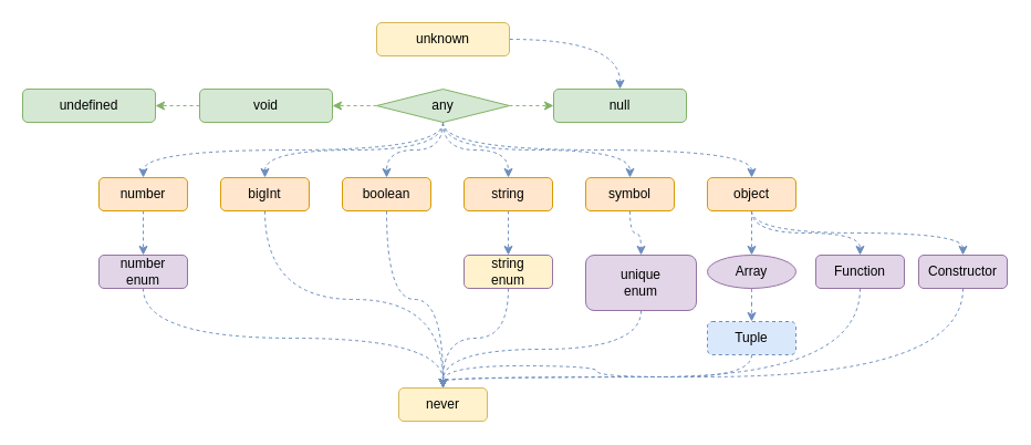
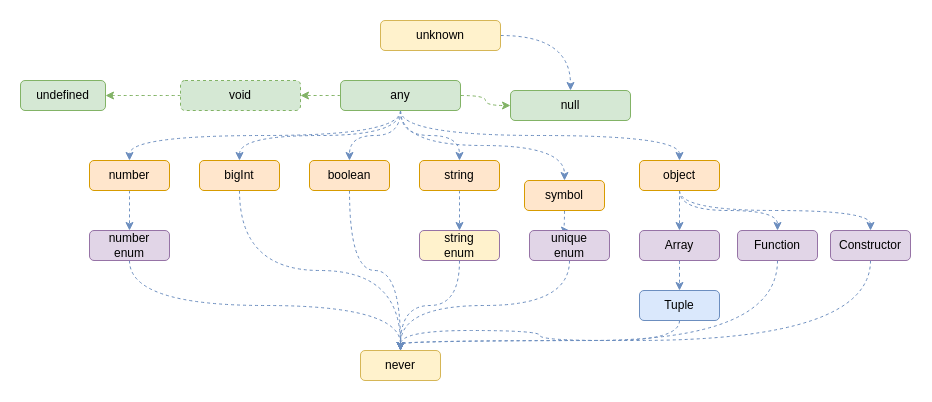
  <mxCell id="0" />
  <mxCell id="1" parent="0" />
  <mxCell id="2" style="edgeStyle=orthogonalEdgeStyle;rounded=0;orthogonalLoop=1;jettySize=auto;html=1;curved=1;dashed=1;fillColor=#dae8fc;strokeColor=#6c8ebf;" parent="1" source="3" target="13" edge="1"><mxGeometry relative="1" as="geometry" /></mxCell>
- <mxCell id="3" value="unknown" style="rounded=1;whiteSpace=wrap;html=1;fillColor=#fff2cc;strokeColor=#d6b656;" parent="1" vertex="1"><mxGeometry x="340" y="20" width="120" height="30" as="geometry" /></mxCell>
+ <mxCell id="3" value="unknown" style="rounded=1;whiteSpace=wrap;html=1;fillColor=#fff2cc;strokeColor=#d6b656;" parent="1" vertex="1"><mxGeometry x="380" y="20" width="120" height="30" as="geometry" /></mxCell>
  <mxCell id="4" style="edgeStyle=orthogonalEdgeStyle;shape=connector;curved=1;rounded=0;orthogonalLoop=1;jettySize=auto;html=1;entryX=0;entryY=0.5;entryDx=0;entryDy=0;dashed=1;labelBackgroundColor=default;strokeColor=#82b366;align=center;verticalAlign=middle;fontFamily=Helvetica;fontSize=11;fontColor=default;endArrow=classic;fillColor=#d5e8d4;" parent="1" source="12" target="13" edge="1"><mxGeometry relative="1" as="geometry" /></mxCell>
  <mxCell id="5" style="edgeStyle=orthogonalEdgeStyle;shape=connector;curved=1;rounded=0;orthogonalLoop=1;jettySize=auto;html=1;entryX=1;entryY=0.5;entryDx=0;entryDy=0;dashed=1;labelBackgroundColor=default;strokeColor=#82b366;align=center;verticalAlign=middle;fontFamily=Helvetica;fontSize=11;fontColor=default;endArrow=classic;fillColor=#d5e8d4;" parent="1" source="12" target="15" edge="1"><mxGeometry relative="1" as="geometry" /></mxCell>
  <mxCell id="6" style="edgeStyle=orthogonalEdgeStyle;shape=connector;curved=1;rounded=0;orthogonalLoop=1;jettySize=auto;html=1;entryX=0.5;entryY=0;entryDx=0;entryDy=0;dashed=1;labelBackgroundColor=default;strokeColor=#6c8ebf;align=center;verticalAlign=middle;fontFamily=Helvetica;fontSize=11;fontColor=default;endArrow=classic;fillColor=#dae8fc;" parent="1" source="12" target="18" edge="1"><mxGeometry relative="1" as="geometry" /></mxCell>
  <mxCell id="7" style="edgeStyle=orthogonalEdgeStyle;shape=connector;curved=1;rounded=0;orthogonalLoop=1;jettySize=auto;html=1;entryX=0.5;entryY=0;entryDx=0;entryDy=0;dashed=1;labelBackgroundColor=default;strokeColor=#6c8ebf;align=center;verticalAlign=middle;fontFamily=Helvetica;fontSize=11;fontColor=default;endArrow=classic;fillColor=#dae8fc;exitX=0.5;exitY=1;exitDx=0;exitDy=0;" parent="1" source="12" target="20" edge="1"><mxGeometry relative="1" as="geometry" /></mxCell>
  <mxCell id="8" style="edgeStyle=orthogonalEdgeStyle;shape=connector;curved=1;rounded=0;orthogonalLoop=1;jettySize=auto;html=1;entryX=0.5;entryY=0;entryDx=0;entryDy=0;dashed=1;labelBackgroundColor=default;strokeColor=#6c8ebf;align=center;verticalAlign=middle;fontFamily=Helvetica;fontSize=11;fontColor=default;endArrow=classic;fillColor=#dae8fc;exitX=0.5;exitY=1;exitDx=0;exitDy=0;" parent="1" source="12" target="30" edge="1"><mxGeometry relative="1" as="geometry" /></mxCell>
  <mxCell id="9" style="edgeStyle=orthogonalEdgeStyle;shape=connector;curved=1;rounded=0;orthogonalLoop=1;jettySize=auto;html=1;entryX=0.5;entryY=0;entryDx=0;entryDy=0;dashed=1;labelBackgroundColor=default;strokeColor=#6c8ebf;align=center;verticalAlign=middle;fontFamily=Helvetica;fontSize=11;fontColor=default;endArrow=classic;fillColor=#dae8fc;" parent="1" source="12" target="22" edge="1"><mxGeometry relative="1" as="geometry" /></mxCell>
  <mxCell id="10" style="edgeStyle=orthogonalEdgeStyle;shape=connector;curved=1;rounded=0;orthogonalLoop=1;jettySize=auto;html=1;entryX=0.5;entryY=0;entryDx=0;entryDy=0;dashed=1;labelBackgroundColor=default;strokeColor=#6c8ebf;align=center;verticalAlign=middle;fontFamily=Helvetica;fontSize=11;fontColor=default;endArrow=classic;fillColor=#dae8fc;exitX=0.5;exitY=1;exitDx=0;exitDy=0;" parent="1" source="12" target="24" edge="1"><mxGeometry relative="1" as="geometry" /></mxCell>
  <mxCell id="11" style="edgeStyle=orthogonalEdgeStyle;shape=connector;curved=1;rounded=0;orthogonalLoop=1;jettySize=auto;html=1;dashed=1;labelBackgroundColor=default;strokeColor=#6c8ebf;align=center;verticalAlign=middle;fontFamily=Helvetica;fontSize=11;fontColor=default;endArrow=classic;fillColor=#dae8fc;exitX=0.5;exitY=1;exitDx=0;exitDy=0;" parent="1" source="12" target="28" edge="1"><mxGeometry relative="1" as="geometry" /></mxCell>
- <mxCell id="12" value="any" style="rhombus;whiteSpace=wrap;html=1;fillColor=#d5e8d4;strokeColor=#82b366;" parent="1" vertex="1"><mxGeometry x="340" y="80" width="120" height="30" as="geometry" /></mxCell>
- <mxCell id="13" value="null" style="rounded=1;whiteSpace=wrap;html=1;fillColor=#d5e8d4;strokeColor=#82b366;" parent="1" vertex="1"><mxGeometry x="500" y="80" width="120" height="30" as="geometry" /></mxCell>
+ <mxCell id="12" value="any" style="rounded=1;whiteSpace=wrap;html=1;fillColor=#d5e8d4;strokeColor=#82b366;" parent="1" vertex="1"><mxGeometry x="340" y="80" width="120" height="30" as="geometry" /></mxCell>
+ <mxCell id="13" value="null" style="rounded=1;whiteSpace=wrap;html=1;fillColor=#d5e8d4;strokeColor=#82b366;" parent="1" vertex="1"><mxGeometry x="510" y="90" width="120" height="30" as="geometry" /></mxCell>
  <mxCell id="14" style="edgeStyle=orthogonalEdgeStyle;shape=connector;curved=1;rounded=0;orthogonalLoop=1;jettySize=auto;html=1;entryX=1;entryY=0.5;entryDx=0;entryDy=0;dashed=1;labelBackgroundColor=default;strokeColor=#82b366;align=center;verticalAlign=middle;fontFamily=Helvetica;fontSize=11;fontColor=default;endArrow=classic;fillColor=#d5e8d4;" parent="1" source="15" target="16" edge="1"><mxGeometry relative="1" as="geometry" /></mxCell>
- <mxCell id="15" value="void" style="rounded=1;whiteSpace=wrap;html=1;fillColor=#d5e8d4;strokeColor=#82b366;" parent="1" vertex="1"><mxGeometry x="180" y="80" width="120" height="30" as="geometry" /></mxCell>
- <mxCell id="16" value="undefined" style="rounded=1;whiteSpace=wrap;html=1;fillColor=#d5e8d4;strokeColor=#82b366;" parent="1" vertex="1"><mxGeometry x="20" y="80" width="120" height="30" as="geometry" /></mxCell>
+ <mxCell id="15" value="void" style="rounded=1;whiteSpace=wrap;html=1;fillColor=#d5e8d4;strokeColor=#82b366;dashed=1;" parent="1" vertex="1"><mxGeometry x="180" y="80" width="120" height="30" as="geometry" /></mxCell>
+ <mxCell id="16" value="undefined" style="rounded=1;whiteSpace=wrap;html=1;fillColor=#d5e8d4;strokeColor=#82b366;" parent="1" vertex="1"><mxGeometry x="20" y="80" width="85" height="30" as="geometry" /></mxCell>
  <mxCell id="17" style="edgeStyle=orthogonalEdgeStyle;shape=connector;curved=1;rounded=0;orthogonalLoop=1;jettySize=auto;html=1;entryX=0.5;entryY=0;entryDx=0;entryDy=0;dashed=1;labelBackgroundColor=default;strokeColor=#6c8ebf;align=center;verticalAlign=middle;fontFamily=Helvetica;fontSize=11;fontColor=default;endArrow=classic;fillColor=#dae8fc;" parent="1" source="18" target="45" edge="1"><mxGeometry relative="1" as="geometry" /></mxCell>
  <mxCell id="18" value="boolean" style="rounded=1;whiteSpace=wrap;html=1;fillColor=#ffe6cc;strokeColor=#d79b00;" parent="1" vertex="1"><mxGeometry x="309" y="160" width="80" height="30" as="geometry" /></mxCell>
  <mxCell id="19" style="edgeStyle=orthogonalEdgeStyle;shape=connector;curved=1;rounded=0;orthogonalLoop=1;jettySize=auto;html=1;entryX=0.5;entryY=0;entryDx=0;entryDy=0;dashed=1;labelBackgroundColor=default;strokeColor=#6c8ebf;align=center;verticalAlign=middle;fontFamily=Helvetica;fontSize=11;fontColor=default;endArrow=classic;fillColor=#dae8fc;exitX=0.5;exitY=1;exitDx=0;exitDy=0;" parent="1" source="20" target="45" edge="1"><mxGeometry relative="1" as="geometry" /></mxCell>
  <mxCell id="20" value="bigInt" style="rounded=1;whiteSpace=wrap;html=1;fillColor=#ffe6cc;strokeColor=#d79b00;" parent="1" vertex="1"><mxGeometry x="199" y="160" width="80" height="30" as="geometry" /></mxCell>
  <mxCell id="21" style="edgeStyle=orthogonalEdgeStyle;shape=connector;curved=1;rounded=0;orthogonalLoop=1;jettySize=auto;html=1;entryX=0.5;entryY=0;entryDx=0;entryDy=0;dashed=1;labelBackgroundColor=default;strokeColor=#6c8ebf;align=center;verticalAlign=middle;fontFamily=Helvetica;fontSize=11;fontColor=default;endArrow=classic;fillColor=#dae8fc;" parent="1" source="22" target="34" edge="1"><mxGeometry relative="1" as="geometry" /></mxCell>
  <mxCell id="22" value="string" style="rounded=1;whiteSpace=wrap;html=1;fillColor=#ffe6cc;strokeColor=#d79b00;" parent="1" vertex="1"><mxGeometry x="419" y="160" width="80" height="30" as="geometry" /></mxCell>
  <mxCell id="23" style="edgeStyle=orthogonalEdgeStyle;shape=connector;curved=1;rounded=0;orthogonalLoop=1;jettySize=auto;html=1;entryX=0.5;entryY=0;entryDx=0;entryDy=0;dashed=1;labelBackgroundColor=default;strokeColor=#6c8ebf;align=center;verticalAlign=middle;fontFamily=Helvetica;fontSize=11;fontColor=default;endArrow=classic;fillColor=#dae8fc;" parent="1" source="24" target="36" edge="1"><mxGeometry relative="1" as="geometry" /></mxCell>
- <mxCell id="24" value="symbol" style="rounded=1;whiteSpace=wrap;html=1;fillColor=#ffe6cc;strokeColor=#d79b00;" parent="1" vertex="1"><mxGeometry x="529" y="160" width="80" height="30" as="geometry" /></mxCell>
+ <mxCell id="24" value="symbol" style="rounded=1;whiteSpace=wrap;html=1;fillColor=#ffe6cc;strokeColor=#d79b00;" parent="1" vertex="1"><mxGeometry x="524" y="180" width="80" height="30" as="geometry" /></mxCell>
  <mxCell id="25" style="edgeStyle=orthogonalEdgeStyle;shape=connector;curved=1;rounded=0;orthogonalLoop=1;jettySize=auto;html=1;entryX=0.5;entryY=0;entryDx=0;entryDy=0;dashed=1;labelBackgroundColor=default;strokeColor=#6c8ebf;align=center;verticalAlign=middle;fontFamily=Helvetica;fontSize=11;fontColor=default;endArrow=classic;fillColor=#dae8fc;" parent="1" source="28" target="38" edge="1"><mxGeometry relative="1" as="geometry" /></mxCell>
  <mxCell id="26" style="edgeStyle=orthogonalEdgeStyle;shape=connector;curved=1;rounded=0;orthogonalLoop=1;jettySize=auto;html=1;entryX=0.5;entryY=0;entryDx=0;entryDy=0;dashed=1;labelBackgroundColor=default;strokeColor=#6c8ebf;align=center;verticalAlign=middle;fontFamily=Helvetica;fontSize=11;fontColor=default;endArrow=classic;fillColor=#dae8fc;exitX=0.5;exitY=1;exitDx=0;exitDy=0;" parent="1" source="28" target="40" edge="1"><mxGeometry relative="1" as="geometry" /></mxCell>
  <mxCell id="27" style="edgeStyle=orthogonalEdgeStyle;shape=connector;curved=1;rounded=0;orthogonalLoop=1;jettySize=auto;html=1;entryX=0.5;entryY=0;entryDx=0;entryDy=0;dashed=1;labelBackgroundColor=default;strokeColor=#6c8ebf;align=center;verticalAlign=middle;fontFamily=Helvetica;fontSize=11;fontColor=default;endArrow=classic;fillColor=#dae8fc;exitX=0.5;exitY=1;exitDx=0;exitDy=0;" parent="1" source="28" target="42" edge="1"><mxGeometry relative="1" as="geometry" /></mxCell>
  <mxCell id="28" value="object" style="rounded=1;whiteSpace=wrap;html=1;fillColor=#ffe6cc;strokeColor=#d79b00;" parent="1" vertex="1"><mxGeometry x="639" y="160" width="80" height="30" as="geometry" /></mxCell>
  <mxCell id="29" style="edgeStyle=orthogonalEdgeStyle;shape=connector;curved=1;rounded=0;orthogonalLoop=1;jettySize=auto;html=1;entryX=0.5;entryY=0;entryDx=0;entryDy=0;dashed=1;labelBackgroundColor=default;strokeColor=#6c8ebf;align=center;verticalAlign=middle;fontFamily=Helvetica;fontSize=11;fontColor=default;endArrow=classic;fillColor=#dae8fc;" parent="1" source="30" target="32" edge="1"><mxGeometry relative="1" as="geometry" /></mxCell>
  <mxCell id="30" value="number" style="rounded=1;whiteSpace=wrap;html=1;fillColor=#ffe6cc;strokeColor=#d79b00;" parent="1" vertex="1"><mxGeometry x="89" y="160" width="80" height="30" as="geometry" /></mxCell>
  <mxCell id="31" style="edgeStyle=orthogonalEdgeStyle;shape=connector;curved=1;rounded=0;orthogonalLoop=1;jettySize=auto;html=1;entryX=0.5;entryY=0;entryDx=0;entryDy=0;dashed=1;labelBackgroundColor=default;strokeColor=#6c8ebf;align=center;verticalAlign=middle;fontFamily=Helvetica;fontSize=11;fontColor=default;endArrow=classic;fillColor=#dae8fc;exitX=0.5;exitY=1;exitDx=0;exitDy=0;" parent="1" source="32" target="45" edge="1"><mxGeometry relative="1" as="geometry" /></mxCell>
  <mxCell id="32" value="number&lt;br&gt;enum" style="rounded=1;whiteSpace=wrap;html=1;fillColor=#e1d5e7;strokeColor=#9673a6;" parent="1" vertex="1"><mxGeometry x="89" y="230" width="80" height="30" as="geometry" /></mxCell>
  <mxCell id="33" style="edgeStyle=orthogonalEdgeStyle;shape=connector;curved=1;rounded=0;orthogonalLoop=1;jettySize=auto;html=1;entryX=0.5;entryY=0;entryDx=0;entryDy=0;dashed=1;labelBackgroundColor=default;strokeColor=#6c8ebf;align=center;verticalAlign=middle;fontFamily=Helvetica;fontSize=11;fontColor=default;endArrow=classic;fillColor=#dae8fc;" parent="1" source="34" target="45" edge="1"><mxGeometry relative="1" as="geometry" /></mxCell>
  <mxCell id="34" value="string&lt;br&gt;enum" style="rounded=1;whiteSpace=wrap;html=1;fillColor=#fff2cc;strokeColor=#9673a6;" parent="1" vertex="1"><mxGeometry x="419" y="230" width="80" height="30" as="geometry" /></mxCell>
  <mxCell id="35" style="edgeStyle=orthogonalEdgeStyle;shape=connector;curved=1;rounded=0;orthogonalLoop=1;jettySize=auto;html=1;entryX=0.5;entryY=0;entryDx=0;entryDy=0;dashed=1;labelBackgroundColor=default;strokeColor=#6c8ebf;align=center;verticalAlign=middle;fontFamily=Helvetica;fontSize=11;fontColor=default;endArrow=classic;fillColor=#dae8fc;exitX=0.5;exitY=1;exitDx=0;exitDy=0;" parent="1" source="36" target="45" edge="1"><mxGeometry relative="1" as="geometry" /></mxCell>
- <mxCell id="36" value="unique&lt;br&gt;enum" style="rounded=1;whiteSpace=wrap;html=1;fillColor=#e1d5e7;strokeColor=#9673a6;" parent="1" vertex="1"><mxGeometry x="529" y="230" width="100" height="50" as="geometry" /></mxCell>
+ <mxCell id="36" value="unique&lt;br&gt;enum" style="rounded=1;whiteSpace=wrap;html=1;fillColor=#e1d5e7;strokeColor=#9673a6;" parent="1" vertex="1"><mxGeometry x="529" y="230" width="80" height="30" as="geometry" /></mxCell>
  <mxCell id="37" style="edgeStyle=orthogonalEdgeStyle;shape=connector;curved=1;rounded=0;orthogonalLoop=1;jettySize=auto;html=1;entryX=0.5;entryY=0;entryDx=0;entryDy=0;dashed=1;labelBackgroundColor=default;strokeColor=#6c8ebf;align=center;verticalAlign=middle;fontFamily=Helvetica;fontSize=11;fontColor=default;endArrow=classic;fillColor=#dae8fc;" parent="1" source="38" target="44" edge="1"><mxGeometry relative="1" as="geometry" /></mxCell>
- <mxCell id="38" value="Array" style="ellipse;whiteSpace=wrap;html=1;fillColor=#e1d5e7;strokeColor=#9673a6;" parent="1" vertex="1"><mxGeometry x="639" y="230" width="80" height="30" as="geometry" /></mxCell>
+ <mxCell id="38" value="Array" style="rounded=1;whiteSpace=wrap;html=1;fillColor=#e1d5e7;strokeColor=#9673a6;" parent="1" vertex="1"><mxGeometry x="639" y="230" width="80" height="30" as="geometry" /></mxCell>
  <mxCell id="39" style="edgeStyle=orthogonalEdgeStyle;shape=connector;curved=1;rounded=0;orthogonalLoop=1;jettySize=auto;html=1;entryX=0.5;entryY=0;entryDx=0;entryDy=0;dashed=1;labelBackgroundColor=default;strokeColor=#6c8ebf;align=center;verticalAlign=middle;fontFamily=Helvetica;fontSize=11;fontColor=default;endArrow=classic;fillColor=#dae8fc;exitX=0.5;exitY=1;exitDx=0;exitDy=0;" parent="1" source="40" target="45" edge="1"><mxGeometry relative="1" as="geometry"><Array as="points"><mxPoint x="777" y="340" /><mxPoint x="400" y="340" /></Array></mxGeometry></mxCell>
  <mxCell id="40" value="Function" style="rounded=1;whiteSpace=wrap;html=1;fillColor=#e1d5e7;strokeColor=#9673a6;" parent="1" vertex="1"><mxGeometry x="737" y="230" width="80" height="30" as="geometry" /></mxCell>
  <mxCell id="41" style="edgeStyle=orthogonalEdgeStyle;shape=connector;curved=1;rounded=0;orthogonalLoop=1;jettySize=auto;html=1;entryX=0.5;entryY=0;entryDx=0;entryDy=0;dashed=1;labelBackgroundColor=default;strokeColor=#6c8ebf;align=center;verticalAlign=middle;fontFamily=Helvetica;fontSize=11;fontColor=default;endArrow=classic;fillColor=#dae8fc;" parent="1" source="42" target="45" edge="1"><mxGeometry relative="1" as="geometry"><Array as="points"><mxPoint x="870" y="340" /><mxPoint x="400" y="340" /></Array></mxGeometry></mxCell>
  <mxCell id="42" value="Constructor" style="rounded=1;whiteSpace=wrap;html=1;fillColor=#e1d5e7;strokeColor=#9673a6;" parent="1" vertex="1"><mxGeometry x="830" y="230" width="80" height="30" as="geometry" /></mxCell>
  <mxCell id="43" style="edgeStyle=orthogonalEdgeStyle;shape=connector;curved=1;rounded=0;orthogonalLoop=1;jettySize=auto;html=1;entryX=0.5;entryY=0;entryDx=0;entryDy=0;dashed=1;labelBackgroundColor=default;strokeColor=#6c8ebf;align=center;verticalAlign=middle;fontFamily=Helvetica;fontSize=11;fontColor=default;endArrow=classic;fillColor=#dae8fc;exitX=0.5;exitY=1;exitDx=0;exitDy=0;" parent="1" source="44" target="45" edge="1"><mxGeometry relative="1" as="geometry" /></mxCell>
- <mxCell id="44" value="Tuple" style="rounded=1;whiteSpace=wrap;html=1;fillColor=#dae8fc;strokeColor=#6c8ebf;dashed=1;" parent="1" vertex="1"><mxGeometry x="639" y="290" width="80" height="30" as="geometry" /></mxCell>
+ <mxCell id="44" value="Tuple" style="rounded=1;whiteSpace=wrap;html=1;fillColor=#dae8fc;strokeColor=#6c8ebf;" parent="1" vertex="1"><mxGeometry x="639" y="290" width="80" height="30" as="geometry" /></mxCell>
  <mxCell id="45" value="never" style="rounded=1;whiteSpace=wrap;html=1;fillColor=#fff2cc;strokeColor=#d6b656;" parent="1" vertex="1"><mxGeometry x="360" y="350" width="80" height="30" as="geometry" /></mxCell>
